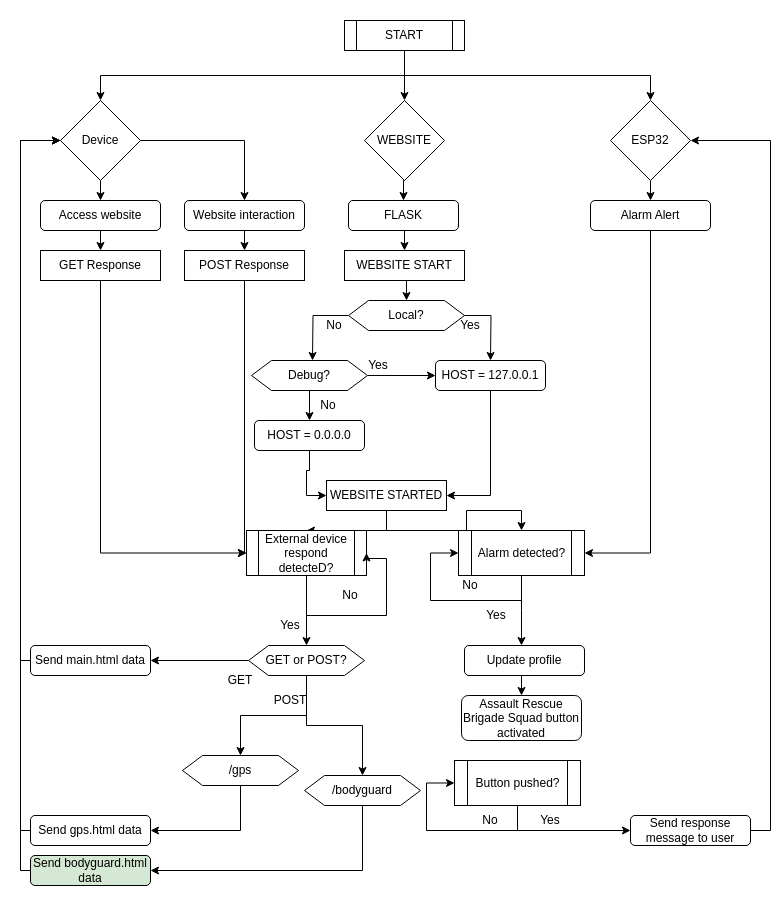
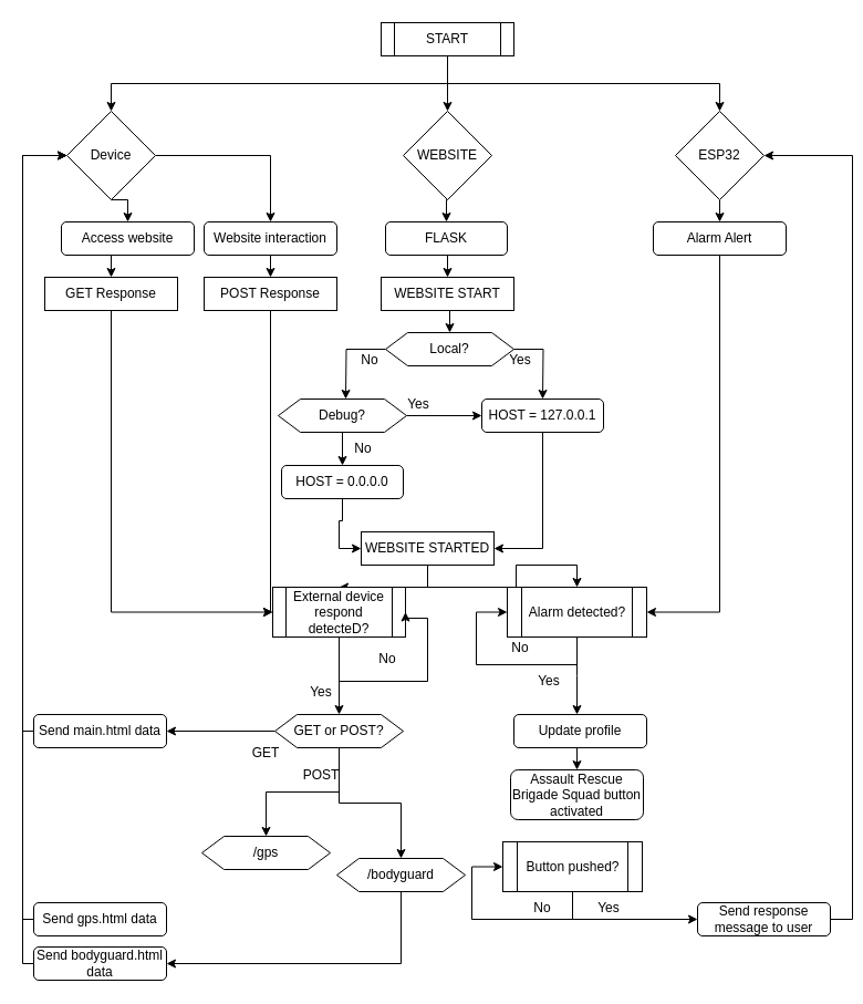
  <mxCell id="0" />
  <mxCell id="1" parent="0" />
  <mxCell id="2" style="edgeStyle=orthogonalEdgeStyle;rounded=0;orthogonalLoop=1;jettySize=auto;html=1;exitX=0.5;exitY=1;exitDx=0;exitDy=0;entryX=0.5;entryY=0;entryDx=0;entryDy=0;" edge="1" parent="1" source="5" target="12"><mxGeometry relative="1" as="geometry" /></mxCell>
  <mxCell id="3" style="edgeStyle=orthogonalEdgeStyle;rounded=0;orthogonalLoop=1;jettySize=auto;html=1;exitX=0.5;exitY=1;exitDx=0;exitDy=0;" edge="1" parent="1" source="5" target="8"><mxGeometry relative="1" as="geometry" /></mxCell>
  <mxCell id="4" style="edgeStyle=orthogonalEdgeStyle;rounded=0;orthogonalLoop=1;jettySize=auto;html=1;exitX=0.5;exitY=1;exitDx=0;exitDy=0;entryX=0.5;entryY=0;entryDx=0;entryDy=0;" edge="1" parent="1" source="5" target="10"><mxGeometry relative="1" as="geometry" /></mxCell>
  <mxCell id="5" value="START" style="shape=process;whiteSpace=wrap;html=1;backgroundOutline=1;" vertex="1" parent="1"><mxGeometry x="344" y="20" width="120" height="30" as="geometry" /></mxCell>
  <mxCell id="6" style="edgeStyle=orthogonalEdgeStyle;rounded=0;orthogonalLoop=1;jettySize=auto;html=1;exitX=0.5;exitY=1;exitDx=0;exitDy=0;entryX=0.5;entryY=0;entryDx=0;entryDy=0;" edge="1" parent="1" source="8" target="31"><mxGeometry relative="1" as="geometry" /></mxCell>
  <mxCell id="7" style="edgeStyle=orthogonalEdgeStyle;rounded=0;orthogonalLoop=1;jettySize=auto;html=1;exitX=1;exitY=0.5;exitDx=0;exitDy=0;entryX=0.5;entryY=0;entryDx=0;entryDy=0;" edge="1" parent="1" source="8" target="46"><mxGeometry relative="1" as="geometry" /></mxCell>
  <mxCell id="8" value="Device" style="rhombus;whiteSpace=wrap;html=1;" vertex="1" parent="1"><mxGeometry x="60" y="100" width="80" height="80" as="geometry" /></mxCell>
  <mxCell id="9" style="edgeStyle=orthogonalEdgeStyle;rounded=0;orthogonalLoop=1;jettySize=auto;html=1;exitX=0.5;exitY=1;exitDx=0;exitDy=0;entryX=0.5;entryY=0;entryDx=0;entryDy=0;" edge="1" parent="1" source="10" target="65"><mxGeometry relative="1" as="geometry" /></mxCell>
  <mxCell id="10" value="ESP32" style="rhombus;whiteSpace=wrap;html=1;" vertex="1" parent="1"><mxGeometry x="610" y="100" width="80" height="80" as="geometry" /></mxCell>
  <mxCell id="11" style="edgeStyle=orthogonalEdgeStyle;rounded=0;orthogonalLoop=1;jettySize=auto;html=1;exitX=0.5;exitY=1;exitDx=0;exitDy=0;entryX=0.5;entryY=0;entryDx=0;entryDy=0;" edge="1" parent="1" source="12" target="23"><mxGeometry relative="1" as="geometry" /></mxCell>
  <mxCell id="12" value="WEBSITE" style="rhombus;whiteSpace=wrap;html=1;" vertex="1" parent="1"><mxGeometry x="364" y="100" width="80" height="80" as="geometry" /></mxCell>
  <mxCell id="13" style="edgeStyle=orthogonalEdgeStyle;rounded=0;orthogonalLoop=1;jettySize=auto;html=1;exitX=0.5;exitY=1;exitDx=0;exitDy=0;entryX=0;entryY=0.5;entryDx=0;entryDy=0;" edge="1" parent="1" source="14" target="28"><mxGeometry relative="1" as="geometry" /></mxCell>
  <mxCell id="14" value="HOST = 0.0.0.0" style="rounded=1;whiteSpace=wrap;html=1;" vertex="1" parent="1"><mxGeometry x="254" y="420" width="110" height="30" as="geometry" /></mxCell>
  <mxCell id="15" style="edgeStyle=orthogonalEdgeStyle;rounded=0;orthogonalLoop=1;jettySize=auto;html=1;exitX=0.5;exitY=1;exitDx=0;exitDy=0;entryX=0.5;entryY=0;entryDx=0;entryDy=0;" edge="1" parent="1" source="16" target="19"><mxGeometry relative="1" as="geometry" /></mxCell>
  <mxCell id="16" value="WEBSITE START" style="rounded=0;whiteSpace=wrap;html=1;" vertex="1" parent="1"><mxGeometry x="344" y="250" width="120" height="30" as="geometry" /></mxCell>
  <mxCell id="17" style="edgeStyle=orthogonalEdgeStyle;rounded=0;orthogonalLoop=1;jettySize=auto;html=1;exitX=1;exitY=0.5;exitDx=0;exitDy=0;" edge="1" parent="1" source="19"><mxGeometry relative="1" as="geometry"><mxPoint x="490" y="360" as="targetPoint" /></mxGeometry></mxCell>
  <mxCell id="18" style="edgeStyle=orthogonalEdgeStyle;rounded=0;orthogonalLoop=1;jettySize=auto;html=1;exitX=0;exitY=0.5;exitDx=0;exitDy=0;" edge="1" parent="1" source="19"><mxGeometry relative="1" as="geometry"><mxPoint x="312" y="360" as="targetPoint" /></mxGeometry></mxCell>
  <mxCell id="19" value="Local?" style="shape=hexagon;perimeter=hexagonPerimeter2;whiteSpace=wrap;html=1;fixedSize=1;" vertex="1" parent="1"><mxGeometry x="348" y="300" width="116" height="30" as="geometry" /></mxCell>
  <mxCell id="20" value="Yes" style="text;html=1;strokeColor=none;fillColor=none;align=center;verticalAlign=middle;whiteSpace=wrap;rounded=0;" vertex="1" parent="1"><mxGeometry x="440" y="310" width="60" height="30" as="geometry" /></mxCell>
  <mxCell id="21" value="No" style="text;html=1;strokeColor=none;fillColor=none;align=center;verticalAlign=middle;whiteSpace=wrap;rounded=0;" vertex="1" parent="1"><mxGeometry x="304" y="310" width="60" height="30" as="geometry" /></mxCell>
  <mxCell id="22" style="edgeStyle=orthogonalEdgeStyle;rounded=0;orthogonalLoop=1;jettySize=auto;html=1;exitX=0.5;exitY=1;exitDx=0;exitDy=0;entryX=0.5;entryY=0;entryDx=0;entryDy=0;" edge="1" parent="1" source="23" target="16"><mxGeometry relative="1" as="geometry" /></mxCell>
  <mxCell id="23" value="FLASK" style="rounded=1;whiteSpace=wrap;html=1;" vertex="1" parent="1"><mxGeometry x="348" y="200" width="110" height="30" as="geometry" /></mxCell>
  <mxCell id="24" style="edgeStyle=orthogonalEdgeStyle;rounded=0;orthogonalLoop=1;jettySize=auto;html=1;exitX=0.5;exitY=1;exitDx=0;exitDy=0;entryX=1;entryY=0.5;entryDx=0;entryDy=0;" edge="1" parent="1" source="25" target="28"><mxGeometry relative="1" as="geometry" /></mxCell>
  <mxCell id="25" value="HOST = 127.0.0.1" style="rounded=1;whiteSpace=wrap;html=1;" vertex="1" parent="1"><mxGeometry x="435" y="360" width="110" height="30" as="geometry" /></mxCell>
  <mxCell id="26" style="edgeStyle=orthogonalEdgeStyle;rounded=0;orthogonalLoop=1;jettySize=auto;html=1;exitX=0.5;exitY=1;exitDx=0;exitDy=0;entryX=0.5;entryY=0;entryDx=0;entryDy=0;" edge="1" parent="1" source="28" target="35"><mxGeometry relative="1" as="geometry" /></mxCell>
  <mxCell id="27" style="edgeStyle=orthogonalEdgeStyle;rounded=0;orthogonalLoop=1;jettySize=auto;html=1;exitX=0.5;exitY=1;exitDx=0;exitDy=0;entryX=0.5;entryY=0;entryDx=0;entryDy=0;" edge="1" parent="1" source="28" target="60"><mxGeometry relative="1" as="geometry" /></mxCell>
  <mxCell id="28" value="WEBSITE STARTED" style="rounded=0;whiteSpace=wrap;html=1;" vertex="1" parent="1"><mxGeometry x="326" y="480" width="120" height="30" as="geometry" /></mxCell>
  <mxCell id="29" value="Yes" style="text;html=1;strokeColor=none;fillColor=none;align=center;verticalAlign=middle;whiteSpace=wrap;rounded=0;" vertex="1" parent="1"><mxGeometry x="348" y="350" width="60" height="30" as="geometry" /></mxCell>
  <mxCell id="30" style="edgeStyle=orthogonalEdgeStyle;rounded=0;orthogonalLoop=1;jettySize=auto;html=1;exitX=0.5;exitY=1;exitDx=0;exitDy=0;entryX=0.5;entryY=0;entryDx=0;entryDy=0;" edge="1" parent="1" source="31" target="33"><mxGeometry relative="1" as="geometry" /></mxCell>
- <mxCell id="31" value="Access website" style="rounded=1;whiteSpace=wrap;html=1;" vertex="1" parent="1"><mxGeometry x="40" y="200" width="120" height="30" as="geometry" /></mxCell>
+ <mxCell id="31" value="Access website" style="rounded=1;whiteSpace=wrap;html=1;" vertex="1" parent="1"><mxGeometry x="55" y="200" width="120" height="30" as="geometry" /></mxCell>
  <mxCell id="32" style="edgeStyle=orthogonalEdgeStyle;rounded=0;orthogonalLoop=1;jettySize=auto;html=1;exitX=0.5;exitY=1;exitDx=0;exitDy=0;entryX=0;entryY=0.5;entryDx=0;entryDy=0;" edge="1" parent="1" source="33" target="35"><mxGeometry relative="1" as="geometry" /></mxCell>
  <mxCell id="33" value="GET Response" style="rounded=0;whiteSpace=wrap;html=1;" vertex="1" parent="1"><mxGeometry x="40" y="250" width="120" height="30" as="geometry" /></mxCell>
  <mxCell id="34" style="edgeStyle=orthogonalEdgeStyle;rounded=0;orthogonalLoop=1;jettySize=auto;html=1;exitX=0.5;exitY=1;exitDx=0;exitDy=0;entryX=0.5;entryY=0;entryDx=0;entryDy=0;" edge="1" parent="1" source="35" target="42"><mxGeometry relative="1" as="geometry" /></mxCell>
  <mxCell id="35" value="External device respond detecteD?" style="shape=process;whiteSpace=wrap;html=1;backgroundOutline=1;" vertex="1" parent="1"><mxGeometry x="246" y="530" width="120" height="45" as="geometry" /></mxCell>
  <mxCell id="36" value="Yes" style="text;html=1;strokeColor=none;fillColor=none;align=center;verticalAlign=middle;whiteSpace=wrap;rounded=0;" vertex="1" parent="1"><mxGeometry x="260" y="610" width="60" height="30" as="geometry" /></mxCell>
  <mxCell id="37" value="No" style="text;html=1;strokeColor=none;fillColor=none;align=center;verticalAlign=middle;whiteSpace=wrap;rounded=0;" vertex="1" parent="1"><mxGeometry x="320" y="580" width="60" height="30" as="geometry" /></mxCell>
  <mxCell id="38" style="edgeStyle=orthogonalEdgeStyle;rounded=0;orthogonalLoop=1;jettySize=auto;html=1;exitX=0.5;exitY=1;exitDx=0;exitDy=0;entryX=1;entryY=0.5;entryDx=0;entryDy=0;" edge="1" parent="1" source="35" target="35"><mxGeometry relative="1" as="geometry"><Array as="points"><mxPoint x="306" y="615" /><mxPoint x="386" y="615" /><mxPoint x="386" y="558" /></Array></mxGeometry></mxCell>
  <mxCell id="39" style="edgeStyle=orthogonalEdgeStyle;rounded=0;orthogonalLoop=1;jettySize=auto;html=1;exitX=0;exitY=0.5;exitDx=0;exitDy=0;entryX=1;entryY=0.5;entryDx=0;entryDy=0;" edge="1" parent="1" source="42" target="44"><mxGeometry relative="1" as="geometry" /></mxCell>
  <mxCell id="40" style="edgeStyle=orthogonalEdgeStyle;rounded=0;orthogonalLoop=1;jettySize=auto;html=1;exitX=0.5;exitY=1;exitDx=0;exitDy=0;entryX=0.5;entryY=0;entryDx=0;entryDy=0;" edge="1" parent="1" source="42" target="50"><mxGeometry relative="1" as="geometry" /></mxCell>
  <mxCell id="41" style="edgeStyle=orthogonalEdgeStyle;rounded=0;orthogonalLoop=1;jettySize=auto;html=1;exitX=0.5;exitY=1;exitDx=0;exitDy=0;entryX=0.5;entryY=0;entryDx=0;entryDy=0;" edge="1" parent="1" source="42" target="52"><mxGeometry relative="1" as="geometry" /></mxCell>
  <mxCell id="42" value="GET or POST?" style="shape=hexagon;perimeter=hexagonPerimeter2;whiteSpace=wrap;html=1;fixedSize=1;" vertex="1" parent="1"><mxGeometry x="248" y="645" width="116" height="30" as="geometry" /></mxCell>
  <mxCell id="43" style="edgeStyle=orthogonalEdgeStyle;rounded=0;orthogonalLoop=1;jettySize=auto;html=1;exitX=0;exitY=0.5;exitDx=0;exitDy=0;entryX=0;entryY=0.5;entryDx=0;entryDy=0;" edge="1" parent="1" source="44" target="8"><mxGeometry relative="1" as="geometry"><Array as="points"><mxPoint x="20" y="660" /><mxPoint x="20" y="140" /></Array></mxGeometry></mxCell>
  <mxCell id="44" value="Send main.html data" style="rounded=1;whiteSpace=wrap;html=1;" vertex="1" parent="1"><mxGeometry x="30" y="645" width="120" height="30" as="geometry" /></mxCell>
  <mxCell id="45" style="edgeStyle=orthogonalEdgeStyle;rounded=0;orthogonalLoop=1;jettySize=auto;html=1;exitX=0.5;exitY=1;exitDx=0;exitDy=0;entryX=0.5;entryY=0;entryDx=0;entryDy=0;" edge="1" parent="1" source="46" target="48"><mxGeometry relative="1" as="geometry" /></mxCell>
  <mxCell id="46" value="Website interaction" style="rounded=1;whiteSpace=wrap;html=1;" vertex="1" parent="1"><mxGeometry x="184" y="200" width="120" height="30" as="geometry" /></mxCell>
  <mxCell id="47" style="edgeStyle=orthogonalEdgeStyle;rounded=0;orthogonalLoop=1;jettySize=auto;html=1;exitX=0.5;exitY=1;exitDx=0;exitDy=0;entryX=0;entryY=0.5;entryDx=0;entryDy=0;" edge="1" parent="1" source="48" target="35"><mxGeometry relative="1" as="geometry"><Array as="points"><mxPoint x="244" y="553" /></Array></mxGeometry></mxCell>
  <mxCell id="48" value="POST Response" style="rounded=0;whiteSpace=wrap;html=1;" vertex="1" parent="1"><mxGeometry x="184" y="250" width="120" height="30" as="geometry" /></mxCell>
- <mxCell id="49" style="edgeStyle=orthogonalEdgeStyle;rounded=0;orthogonalLoop=1;jettySize=auto;html=1;exitX=0.5;exitY=1;exitDx=0;exitDy=0;entryX=1;entryY=0.5;entryDx=0;entryDy=0;" edge="1" parent="1" source="50" target="56"><mxGeometry relative="1" as="geometry" /></mxCell>
  <mxCell id="50" value="/gps" style="shape=hexagon;perimeter=hexagonPerimeter2;whiteSpace=wrap;html=1;fixedSize=1;" vertex="1" parent="1"><mxGeometry x="182" y="755" width="116" height="30" as="geometry" /></mxCell>
  <mxCell id="51" style="edgeStyle=orthogonalEdgeStyle;rounded=0;orthogonalLoop=1;jettySize=auto;html=1;exitX=0.5;exitY=1;exitDx=0;exitDy=0;entryX=1;entryY=0.5;entryDx=0;entryDy=0;" edge="1" parent="1" source="52" target="58"><mxGeometry relative="1" as="geometry" /></mxCell>
  <mxCell id="52" value="/bodyguard" style="shape=hexagon;perimeter=hexagonPerimeter2;whiteSpace=wrap;html=1;fixedSize=1;" vertex="1" parent="1"><mxGeometry x="304" y="775" width="116" height="30" as="geometry" /></mxCell>
  <mxCell id="53" value="GET" style="text;html=1;strokeColor=none;fillColor=none;align=center;verticalAlign=middle;whiteSpace=wrap;rounded=0;" vertex="1" parent="1"><mxGeometry x="210" y="665" width="60" height="30" as="geometry" /></mxCell>
  <mxCell id="54" value="POST" style="text;html=1;strokeColor=none;fillColor=none;align=center;verticalAlign=middle;whiteSpace=wrap;rounded=0;" vertex="1" parent="1"><mxGeometry x="260" y="685" width="60" height="30" as="geometry" /></mxCell>
  <mxCell id="55" style="edgeStyle=orthogonalEdgeStyle;rounded=0;orthogonalLoop=1;jettySize=auto;html=1;exitX=0;exitY=0.5;exitDx=0;exitDy=0;entryX=0;entryY=0.5;entryDx=0;entryDy=0;" edge="1" parent="1" source="56" target="8"><mxGeometry relative="1" as="geometry"><Array as="points"><mxPoint x="20" y="830" /><mxPoint x="20" y="140" /></Array></mxGeometry></mxCell>
  <mxCell id="56" value="Send gps.html data" style="rounded=1;whiteSpace=wrap;html=1;" vertex="1" parent="1"><mxGeometry x="30" y="815" width="120" height="30" as="geometry" /></mxCell>
  <mxCell id="57" style="edgeStyle=orthogonalEdgeStyle;rounded=0;orthogonalLoop=1;jettySize=auto;html=1;exitX=0;exitY=0.5;exitDx=0;exitDy=0;entryX=0;entryY=0.5;entryDx=0;entryDy=0;" edge="1" parent="1" source="58" target="8"><mxGeometry relative="1" as="geometry"><Array as="points"><mxPoint x="20" y="870" /><mxPoint x="20" y="140" /></Array></mxGeometry></mxCell>
- <mxCell id="58" value="Send bodyguard.html data" style="rounded=1;whiteSpace=wrap;html=1;fillColor=#d5e8d4;" vertex="1" parent="1"><mxGeometry x="30" y="855" width="120" height="30" as="geometry" /></mxCell>
+ <mxCell id="58" value="Send bodyguard.html data" style="rounded=1;whiteSpace=wrap;html=1;" vertex="1" parent="1"><mxGeometry x="30" y="855" width="120" height="30" as="geometry" /></mxCell>
  <mxCell id="59" style="edgeStyle=orthogonalEdgeStyle;rounded=0;orthogonalLoop=1;jettySize=auto;html=1;exitX=0.5;exitY=1;exitDx=0;exitDy=0;" edge="1" parent="1" source="60"><mxGeometry relative="1" as="geometry"><mxPoint x="521" y="645" as="targetPoint" /></mxGeometry></mxCell>
  <mxCell id="60" value="Alarm detected?" style="shape=process;whiteSpace=wrap;html=1;backgroundOutline=1;" vertex="1" parent="1"><mxGeometry x="458" y="530" width="126" height="45" as="geometry" /></mxCell>
  <mxCell id="61" value="Yes" style="text;html=1;strokeColor=none;fillColor=none;align=center;verticalAlign=middle;whiteSpace=wrap;rounded=0;" vertex="1" parent="1"><mxGeometry x="466" y="600" width="60" height="30" as="geometry" /></mxCell>
  <mxCell id="62" value="No" style="text;html=1;strokeColor=none;fillColor=none;align=center;verticalAlign=middle;whiteSpace=wrap;rounded=0;" vertex="1" parent="1"><mxGeometry x="440" y="570" width="60" height="30" as="geometry" /></mxCell>
  <mxCell id="63" style="edgeStyle=orthogonalEdgeStyle;rounded=0;orthogonalLoop=1;jettySize=auto;html=1;exitX=0.5;exitY=1;exitDx=0;exitDy=0;entryX=0;entryY=0.5;entryDx=0;entryDy=0;" edge="1" parent="1" source="60" target="60"><mxGeometry relative="1" as="geometry"><Array as="points"><mxPoint x="521" y="600" /><mxPoint x="430" y="600" /><mxPoint x="430" y="553" /></Array></mxGeometry></mxCell>
  <mxCell id="64" style="edgeStyle=orthogonalEdgeStyle;rounded=0;orthogonalLoop=1;jettySize=auto;html=1;exitX=0.5;exitY=1;exitDx=0;exitDy=0;entryX=1;entryY=0.5;entryDx=0;entryDy=0;" edge="1" parent="1" source="65" target="60"><mxGeometry relative="1" as="geometry" /></mxCell>
  <mxCell id="65" value="Alarm Alert" style="rounded=1;whiteSpace=wrap;html=1;" vertex="1" parent="1"><mxGeometry x="590" y="200" width="120" height="30" as="geometry" /></mxCell>
  <mxCell id="66" style="edgeStyle=orthogonalEdgeStyle;rounded=0;orthogonalLoop=1;jettySize=auto;html=1;exitX=0.5;exitY=1;exitDx=0;exitDy=0;entryX=0.5;entryY=0;entryDx=0;entryDy=0;" edge="1" parent="1" source="67" target="68"><mxGeometry relative="1" as="geometry" /></mxCell>
  <mxCell id="67" value="Update profile" style="rounded=1;whiteSpace=wrap;html=1;" vertex="1" parent="1"><mxGeometry x="464" y="645" width="120" height="30" as="geometry" /></mxCell>
  <mxCell id="68" value="Assault Rescue Brigade Squad button activated" style="rounded=1;whiteSpace=wrap;html=1;" vertex="1" parent="1"><mxGeometry x="461" y="695" width="120" height="45" as="geometry" /></mxCell>
  <mxCell id="69" style="edgeStyle=orthogonalEdgeStyle;rounded=0;orthogonalLoop=1;jettySize=auto;html=1;exitX=0.5;exitY=1;exitDx=0;exitDy=0;entryX=0;entryY=0.5;entryDx=0;entryDy=0;" edge="1" parent="1" source="70" target="75"><mxGeometry relative="1" as="geometry" /></mxCell>
  <mxCell id="70" value="Button pushed?" style="shape=process;whiteSpace=wrap;html=1;backgroundOutline=1;" vertex="1" parent="1"><mxGeometry x="454" y="760" width="126" height="45" as="geometry" /></mxCell>
  <mxCell id="71" value="Yes" style="text;html=1;strokeColor=none;fillColor=none;align=center;verticalAlign=middle;whiteSpace=wrap;rounded=0;" vertex="1" parent="1"><mxGeometry x="520" y="805" width="60" height="30" as="geometry" /></mxCell>
  <mxCell id="72" value="No" style="text;html=1;strokeColor=none;fillColor=none;align=center;verticalAlign=middle;whiteSpace=wrap;rounded=0;" vertex="1" parent="1"><mxGeometry x="460" y="805" width="60" height="30" as="geometry" /></mxCell>
  <mxCell id="73" style="edgeStyle=orthogonalEdgeStyle;rounded=0;orthogonalLoop=1;jettySize=auto;html=1;exitX=0.5;exitY=1;exitDx=0;exitDy=0;entryX=0;entryY=0.5;entryDx=0;entryDy=0;" edge="1" parent="1" source="70" target="70"><mxGeometry relative="1" as="geometry"><Array as="points"><mxPoint x="517" y="830" /><mxPoint x="426" y="830" /><mxPoint x="426" y="783" /></Array></mxGeometry></mxCell>
  <mxCell id="74" style="edgeStyle=orthogonalEdgeStyle;rounded=0;orthogonalLoop=1;jettySize=auto;html=1;exitX=1;exitY=0.5;exitDx=0;exitDy=0;entryX=1;entryY=0.5;entryDx=0;entryDy=0;" edge="1" parent="1" source="75" target="10"><mxGeometry relative="1" as="geometry" /></mxCell>
  <mxCell id="75" value="Send response message to user" style="rounded=1;whiteSpace=wrap;html=1;" vertex="1" parent="1"><mxGeometry x="630" y="815" width="120" height="30" as="geometry" /></mxCell>
  <mxCell id="76" style="edgeStyle=orthogonalEdgeStyle;rounded=0;orthogonalLoop=1;jettySize=auto;html=1;exitX=1;exitY=0.5;exitDx=0;exitDy=0;entryX=0;entryY=0.5;entryDx=0;entryDy=0;" edge="1" parent="1" source="78" target="25"><mxGeometry relative="1" as="geometry" /></mxCell>
  <mxCell id="77" style="edgeStyle=orthogonalEdgeStyle;rounded=0;orthogonalLoop=1;jettySize=auto;html=1;exitX=0.5;exitY=1;exitDx=0;exitDy=0;entryX=0.5;entryY=0;entryDx=0;entryDy=0;" edge="1" parent="1" source="78" target="14"><mxGeometry relative="1" as="geometry" /></mxCell>
  <mxCell id="78" value="Debug?" style="shape=hexagon;perimeter=hexagonPerimeter2;whiteSpace=wrap;html=1;fixedSize=1;" vertex="1" parent="1"><mxGeometry x="251" y="360" width="116" height="30" as="geometry" /></mxCell>
  <mxCell id="79" value="No" style="text;html=1;strokeColor=none;fillColor=none;align=center;verticalAlign=middle;whiteSpace=wrap;rounded=0;" vertex="1" parent="1"><mxGeometry x="298" y="390" width="60" height="30" as="geometry" /></mxCell>
